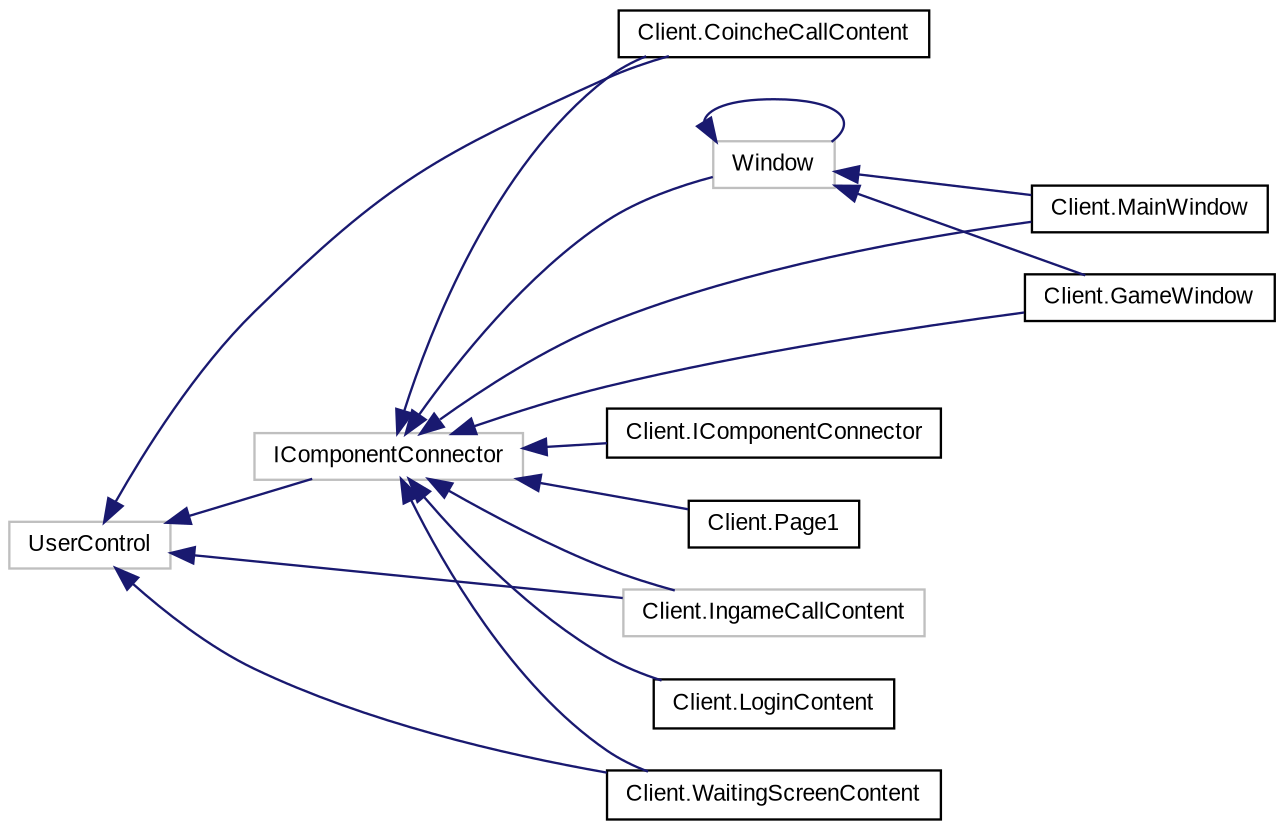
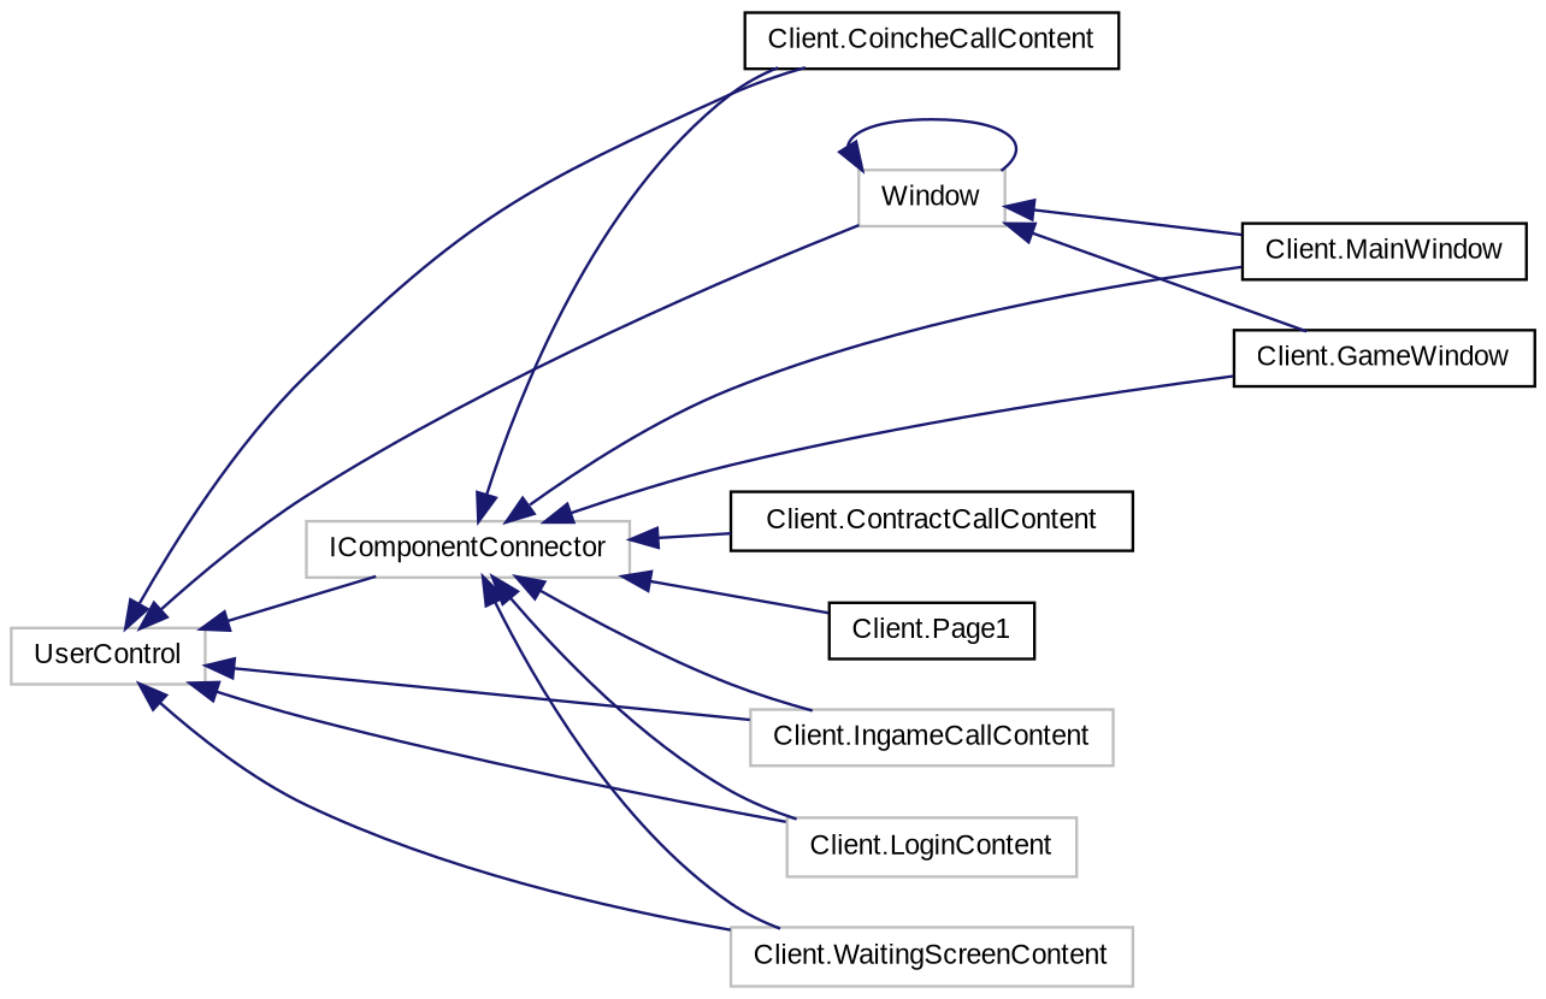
  digraph {
    fontname="Liberation Sans"
    rankdir=LR
    node [color=black fillcolor=white fontname="Liberation Sans" fontsize=10 shape=record style=filled]
    edge [color=midnightblue dir=back fontname="Liberation Sans" fontsize=10 labelfontname=Helvetica labelfontsize=10 style=solid]
    n1 [color=grey75 height=0.2 label=IComponentConnector width=0.4]
    n2 [height=0.2 label="Client.CoincheCallContent" width=0.4]
-   n3 [height=0.2 label="Client.IComponentConnector" width=0.4]
+   n3 [height=0.2 label="Client.ContractCallContent" width=0.4]
    n4 [color=grey75 height=0.2 label=Window width=0.4]
    n5 [height=0.2 label="Client.GameWindow" width=0.4]
    n6 [color=grey75 height=0.2 label="Client.IngameCallContent" width=0.4]
-   n7 [height=0.2 label="Client.LoginContent" width=0.4]
+   n7 [color=grey75 height=0.2 label="Client.LoginContent" width=0.4]
    n8 [height=0.2 label="Client.MainWindow" width=0.4]
    n9 [height=0.2 label="Client.Page1" width=0.4]
-   n10 [height=0.2 label="Client.WaitingScreenContent" width=0.4]
+   n10 [color=grey75 height=0.2 label="Client.WaitingScreenContent" width=0.4]
    n11 [color=grey75 height=0.2 label=UserControl width=0.4]
    n1 -> n2
    n1 -> n3
-   n1 -> n4
+   n11 -> n4
    n1 -> n5
    n1 -> n6
    n1 -> n7
    n1 -> n8
    n1 -> n9
    n1 -> n10
    n4 -> n4
    n4 -> n5
    n4 -> n8
    n11 -> n1
    n11 -> n2
    n11 -> n6
+   n11 -> n7
    n11 -> n10
  }
